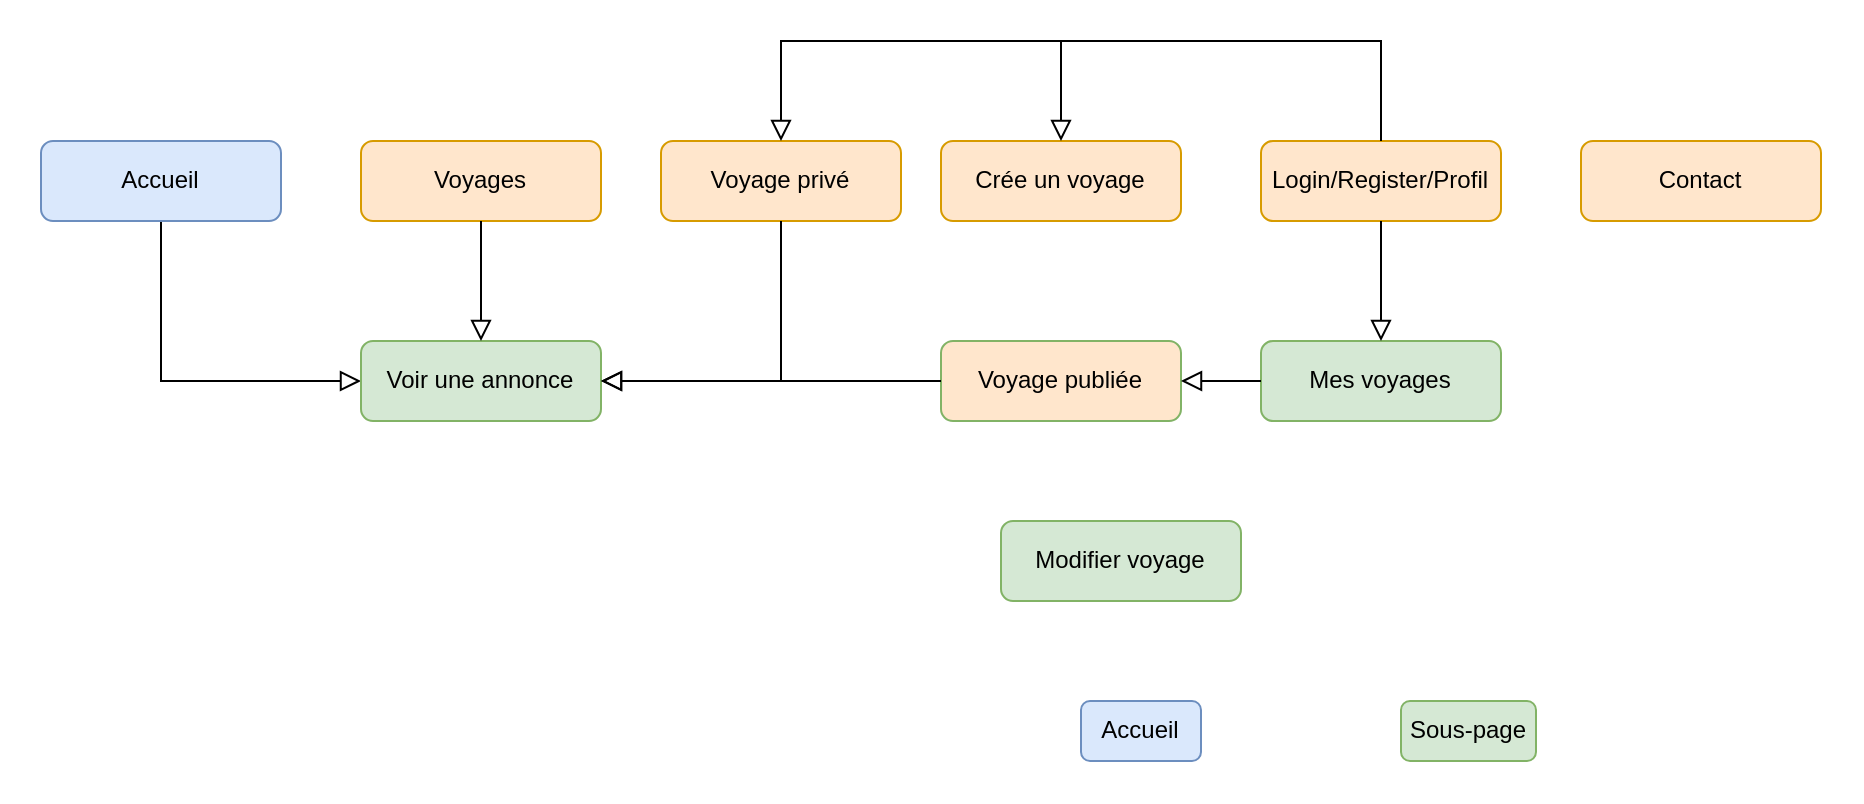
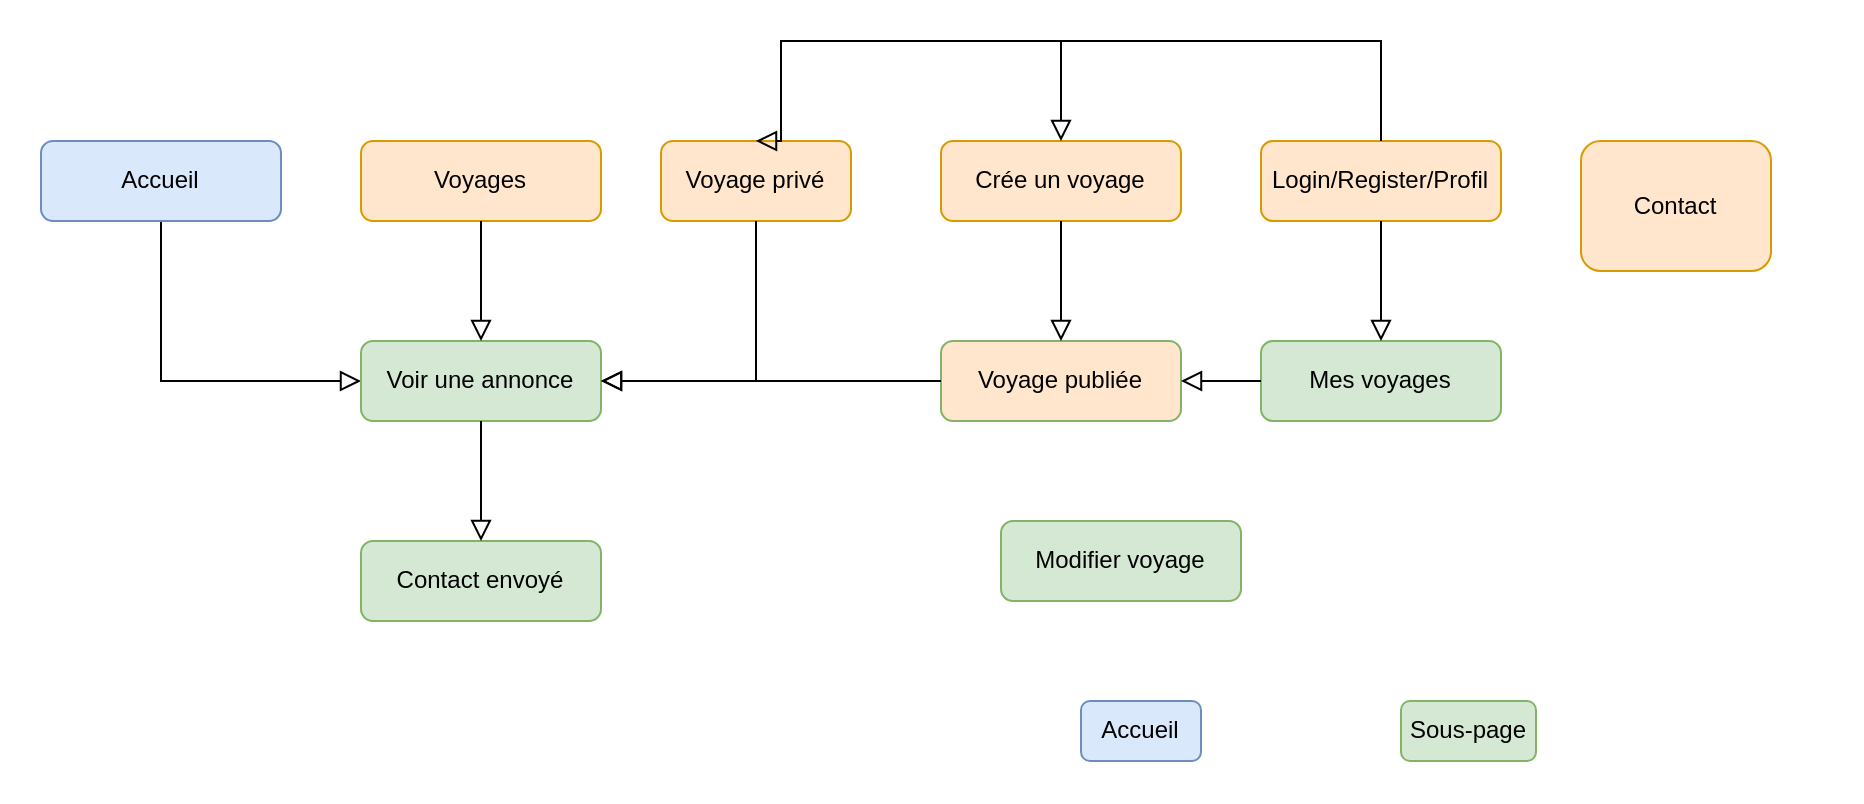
  <mxCell id="0" />
  <mxCell id="1" parent="0" />
  <mxCell id="2" value="" style="rounded=0;html=1;jettySize=auto;orthogonalLoop=1;fontSize=11;endArrow=block;endFill=0;endSize=8;strokeWidth=1;shadow=0;labelBackgroundColor=none;edgeStyle=orthogonalEdgeStyle;entryX=0;entryY=0.5;entryDx=0;entryDy=0;exitX=0.5;exitY=1;exitDx=0;exitDy=0;" parent="1" source="3" target="4" edge="1"><mxGeometry relative="1" as="geometry"><mxPoint x="220" y="80" as="targetPoint" /></mxGeometry></mxCell>
  <mxCell id="3" value="Accueil" style="rounded=1;whiteSpace=wrap;html=1;fontSize=12;glass=0;strokeWidth=1;shadow=0;fillColor=#dae8fc;strokeColor=#6c8ebf;" parent="1" vertex="1"><mxGeometry x="20" y="70" width="120" height="40" as="geometry" /></mxCell>
  <mxCell id="4" value="Voir une annonce" style="rounded=1;whiteSpace=wrap;html=1;fontSize=12;glass=0;strokeWidth=1;shadow=0;fillColor=#d5e8d4;strokeColor=#82b366;" parent="1" vertex="1"><mxGeometry x="180" y="170" width="120" height="40" as="geometry" /></mxCell>
  <mxCell id="5" value="Crée un voyage" style="rounded=1;whiteSpace=wrap;html=1;fontSize=12;glass=0;strokeWidth=1;shadow=0;fillColor=#ffe6cc;strokeColor=#d79b00;" parent="1" vertex="1"><mxGeometry x="470" y="70" width="120" height="40" as="geometry" /></mxCell>
  <mxCell id="6" value="Voyages" style="rounded=1;whiteSpace=wrap;html=1;fontSize=12;glass=0;strokeWidth=1;shadow=0;fillColor=#ffe6cc;strokeColor=#d79b00;" parent="1" vertex="1"><mxGeometry x="180" y="70" width="120" height="40" as="geometry" /></mxCell>
  <mxCell id="7" value="Login/Register/Profil" style="rounded=1;whiteSpace=wrap;html=1;fontSize=12;glass=0;strokeWidth=1;shadow=0;fillColor=#ffe6cc;strokeColor=#d79b00;" parent="1" vertex="1"><mxGeometry x="630" y="70" width="120" height="40" as="geometry" /></mxCell>
- <mxCell id="8" value="Contact" style="rounded=1;whiteSpace=wrap;html=1;fontSize=12;glass=0;strokeWidth=1;shadow=0;fillColor=#ffe6cc;strokeColor=#d79b00;" parent="1" vertex="1"><mxGeometry x="790" y="70" width="120" height="40" as="geometry" /></mxCell>
+ <mxCell id="8" value="Contact" style="rounded=1;whiteSpace=wrap;html=1;fontSize=12;glass=0;strokeWidth=1;shadow=0;fillColor=#ffe6cc;strokeColor=#d79b00;" parent="1" vertex="1"><mxGeometry x="790" y="70" width="95" height="65" as="geometry" /></mxCell>
  <mxCell id="9" value="Voyage publiée" style="rounded=1;whiteSpace=wrap;html=1;fontSize=12;glass=0;strokeWidth=1;shadow=0;fillColor=#ffe6cc;strokeColor=#82b366;" parent="1" vertex="1"><mxGeometry x="470" y="170" width="120" height="40" as="geometry" /></mxCell>
  <mxCell id="10" value="Mes voyages" style="rounded=1;whiteSpace=wrap;html=1;fontSize=12;glass=0;strokeWidth=1;shadow=0;fillColor=#d5e8d4;strokeColor=#82b366;" parent="1" vertex="1"><mxGeometry x="630" y="170" width="120" height="40" as="geometry" /></mxCell>
  <mxCell id="11" value="" style="rounded=0;html=1;jettySize=auto;orthogonalLoop=1;fontSize=11;endArrow=block;endFill=0;endSize=8;strokeWidth=1;shadow=0;labelBackgroundColor=none;edgeStyle=orthogonalEdgeStyle;entryX=0.5;entryY=0;entryDx=0;entryDy=0;exitX=0.5;exitY=1;exitDx=0;exitDy=0;" parent="1" source="6" target="4" edge="1"><mxGeometry relative="1" as="geometry"><mxPoint x="240" y="140" as="sourcePoint" /><mxPoint x="340" y="220" as="targetPoint" /></mxGeometry></mxCell>
+ <mxCell id="12" value="" style="rounded=0;html=1;jettySize=auto;orthogonalLoop=1;fontSize=11;endArrow=block;endFill=0;endSize=8;strokeWidth=1;shadow=0;labelBackgroundColor=none;edgeStyle=orthogonalEdgeStyle;exitX=0.5;exitY=1;exitDx=0;exitDy=0;entryX=0.5;entryY=0;entryDx=0;entryDy=0;" parent="1" source="5" target="9" edge="1"><mxGeometry relative="1" as="geometry"><mxPoint x="380" y="120" as="sourcePoint" /><mxPoint x="530" y="160" as="targetPoint" /><Array as="points"><mxPoint x="530" y="150" /><mxPoint x="530" y="150" /></Array></mxGeometry></mxCell>
  <mxCell id="13" value="" style="rounded=0;html=1;jettySize=auto;orthogonalLoop=1;fontSize=11;endArrow=block;endFill=0;endSize=8;strokeWidth=1;shadow=0;labelBackgroundColor=none;edgeStyle=orthogonalEdgeStyle;entryX=0.5;entryY=0;entryDx=0;entryDy=0;exitX=0.5;exitY=1;exitDx=0;exitDy=0;" parent="1" source="7" target="10" edge="1"><mxGeometry relative="1" as="geometry"><mxPoint x="380" y="120" as="sourcePoint" /><mxPoint x="380" y="180" as="targetPoint" /></mxGeometry></mxCell>
  <mxCell id="14" value="" style="rounded=0;html=1;jettySize=auto;orthogonalLoop=1;fontSize=11;endArrow=block;endFill=0;endSize=8;strokeWidth=1;shadow=0;labelBackgroundColor=none;edgeStyle=orthogonalEdgeStyle;entryX=0.5;entryY=0;entryDx=0;entryDy=0;exitX=0.5;exitY=0;exitDx=0;exitDy=0;" parent="1" source="7" target="5" edge="1"><mxGeometry relative="1" as="geometry"><mxPoint x="570" y="-13" as="sourcePoint" /><mxPoint x="570" y="47" as="targetPoint" /><Array as="points"><mxPoint x="560" y="20" /><mxPoint x="400" y="20" /></Array></mxGeometry></mxCell>
  <mxCell id="15" value="Sous-page" style="rounded=1;whiteSpace=wrap;html=1;fontSize=12;glass=0;strokeWidth=1;shadow=0;fillColor=#d5e8d4;strokeColor=#82b366;" parent="1" vertex="1"><mxGeometry x="700" y="350" width="67.5" height="30" as="geometry" /></mxCell>
  <mxCell id="16" value="Accueil" style="rounded=1;whiteSpace=wrap;html=1;fontSize=12;glass=0;strokeWidth=1;shadow=0;fillColor=#dae8fc;strokeColor=#6c8ebf;" parent="1" vertex="1"><mxGeometry x="540" y="350" width="60" height="30" as="geometry" /></mxCell>
  <mxCell id="17" value="" style="rounded=0;html=1;jettySize=auto;orthogonalLoop=1;fontSize=11;endArrow=block;endFill=0;endSize=8;strokeWidth=1;shadow=0;labelBackgroundColor=none;edgeStyle=orthogonalEdgeStyle;exitX=0;exitY=0.5;exitDx=0;exitDy=0;entryX=1;entryY=0.5;entryDx=0;entryDy=0;" parent="1" source="9" target="4" edge="1"><mxGeometry relative="1" as="geometry"><mxPoint x="410" y="120" as="sourcePoint" /><mxPoint x="410" y="180" as="targetPoint" /><Array as="points" /></mxGeometry></mxCell>
  <mxCell id="18" value="" style="rounded=0;html=1;jettySize=auto;orthogonalLoop=1;fontSize=11;endArrow=block;endFill=0;endSize=8;strokeWidth=1;shadow=0;labelBackgroundColor=none;edgeStyle=orthogonalEdgeStyle;exitX=0;exitY=0.5;exitDx=0;exitDy=0;entryX=1;entryY=0.5;entryDx=0;entryDy=0;" parent="1" source="10" target="9" edge="1"><mxGeometry relative="1" as="geometry"><mxPoint x="493" y="175" as="sourcePoint" /><mxPoint x="453" y="175" as="targetPoint" /><Array as="points" /></mxGeometry></mxCell>
+ <mxCell id="19" value="Contact envoyé" style="rounded=1;whiteSpace=wrap;html=1;fontSize=12;glass=0;strokeWidth=1;shadow=0;fillColor=#d5e8d4;strokeColor=#82b366;" parent="1" vertex="1"><mxGeometry x="180" y="270" width="120" height="40" as="geometry" /></mxCell>
+ <mxCell id="20" value="" style="rounded=0;html=1;jettySize=auto;orthogonalLoop=1;fontSize=11;endArrow=block;endFill=0;endSize=8;strokeWidth=1;shadow=0;labelBackgroundColor=none;edgeStyle=orthogonalEdgeStyle;entryX=0.5;entryY=0;entryDx=0;entryDy=0;exitX=0.5;exitY=1;exitDx=0;exitDy=0;" parent="1" source="4" target="19" edge="1"><mxGeometry relative="1" as="geometry"><mxPoint x="250" y="120" as="sourcePoint" /><mxPoint x="250" y="180" as="targetPoint" /></mxGeometry></mxCell>
  <mxCell id="21" value="Modifier voyage" style="rounded=1;whiteSpace=wrap;html=1;fontSize=12;glass=0;strokeWidth=1;shadow=0;fillColor=#d5e8d4;strokeColor=#82b366;" parent="1" vertex="1"><mxGeometry x="500" y="260" width="120" height="40" as="geometry" /></mxCell>
- <mxCell id="22" value="Voyage privé" style="rounded=1;whiteSpace=wrap;html=1;fontSize=12;glass=0;strokeWidth=1;shadow=0;fillColor=#ffe6cc;strokeColor=#d79b00;" parent="1" vertex="1"><mxGeometry x="330" y="70" width="120" height="40" as="geometry" /></mxCell>
+ <mxCell id="22" value="Voyage privé" style="rounded=1;whiteSpace=wrap;html=1;fontSize=12;glass=0;strokeWidth=1;shadow=0;fillColor=#ffe6cc;strokeColor=#d79b00;" parent="1" vertex="1"><mxGeometry x="330" y="70" width="95" height="40" as="geometry" /></mxCell>
  <mxCell id="23" value="" style="rounded=0;html=1;jettySize=auto;orthogonalLoop=1;fontSize=11;endArrow=block;endFill=0;endSize=8;strokeWidth=1;shadow=0;labelBackgroundColor=none;edgeStyle=orthogonalEdgeStyle;entryX=0.5;entryY=0;entryDx=0;entryDy=0;exitX=0.5;exitY=0;exitDx=0;exitDy=0;" edge="1" parent="1" source="7" target="22"><mxGeometry relative="1" as="geometry"><mxPoint x="700" y="80" as="sourcePoint" /><mxPoint x="540" y="80" as="targetPoint" /><Array as="points"><mxPoint x="690" y="20" /><mxPoint x="390" y="20" /></Array></mxGeometry></mxCell>
  <mxCell id="24" value="" style="rounded=0;html=1;jettySize=auto;orthogonalLoop=1;fontSize=11;endArrow=block;endFill=0;endSize=8;strokeWidth=1;shadow=0;labelBackgroundColor=none;edgeStyle=orthogonalEdgeStyle;exitX=0.5;exitY=1;exitDx=0;exitDy=0;entryX=1;entryY=0.5;entryDx=0;entryDy=0;" edge="1" parent="1" source="22" target="4"><mxGeometry relative="1" as="geometry"><mxPoint x="480" y="200" as="sourcePoint" /><mxPoint x="310" y="200" as="targetPoint" /><Array as="points" /></mxGeometry></mxCell>
